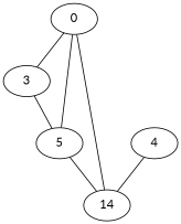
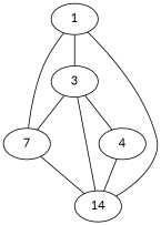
  strict graph {
    fontname=Lato
    node [fontname=Lato]
    edge [fontname=Lato]
-   1 [label=0]
+   1
    3
-   7 [label=5]
+   7
    n4 [label=14]
    4
    1 -- 3
    1 -- 7
    1 -- n4
    3 -- 7
+   3 -- n4
+   3 -- 4
    7 -- n4
    4 -- n4
  }
